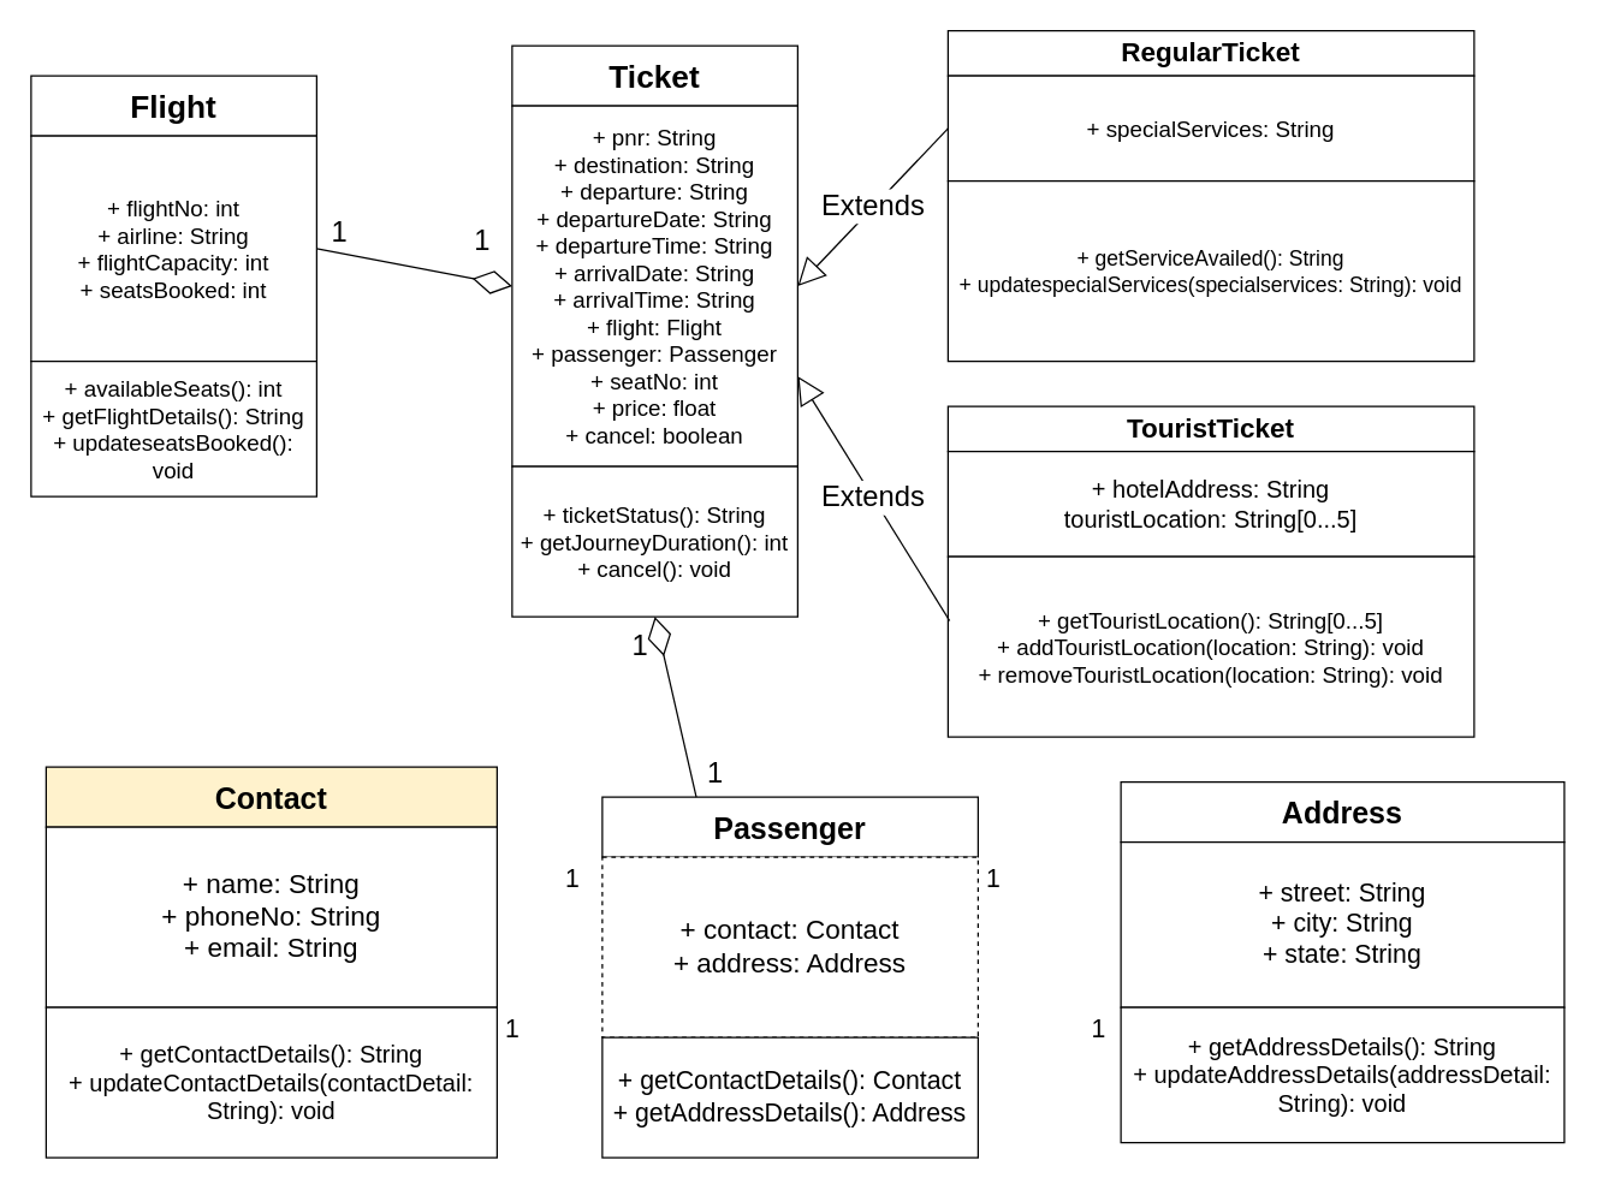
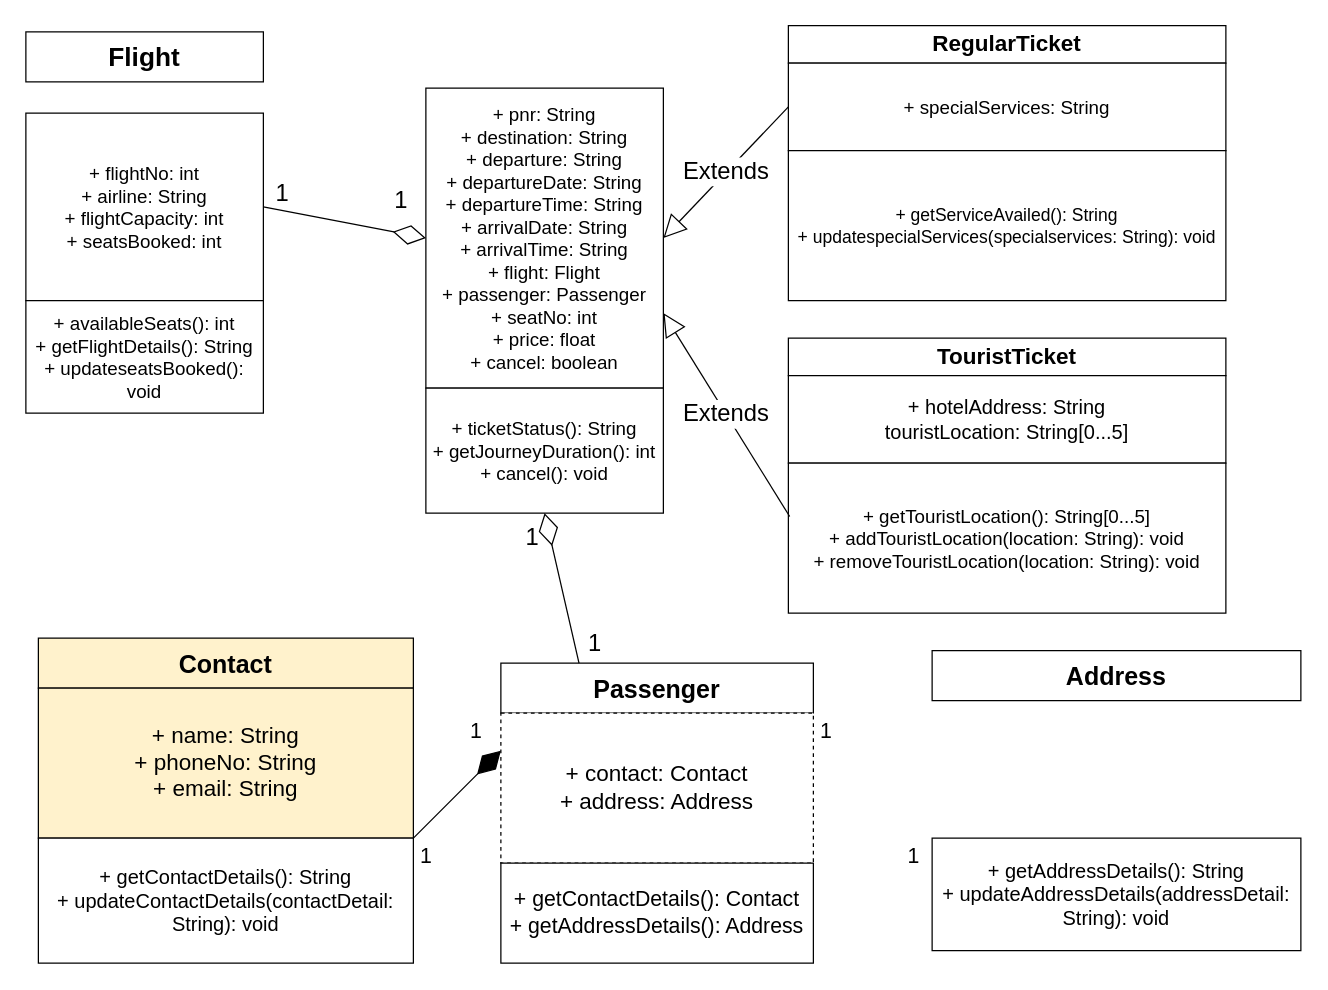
  <mxCell id="0" />
  <mxCell id="1" parent="0" />
- <mxCell id="2" value="Ticket" style="rounded=0;whiteSpace=wrap;html=1;fontSize=21;fontStyle=1" parent="1" vertex="1"><mxGeometry x="340" y="30" width="190" height="40" as="geometry" /></mxCell>
  <mxCell id="3" value="+ pnr: String&lt;br style=&quot;font-size: 15px&quot;&gt;+ destination: String&lt;br&gt;+ departure: String&lt;br&gt;+ departureDate: String&lt;br&gt;+ departureTime: String&lt;br&gt;+ arrivalDate: String&lt;br&gt;+ arrivalTime: String&lt;br&gt;+ flight: Flight&lt;br&gt;+ passenger: Passenger&lt;br&gt;+ seatNo: int&lt;br&gt;+ price: float&lt;br&gt;+ cancel: boolean" style="rounded=0;whiteSpace=wrap;html=1;fontSize=15;" parent="1" vertex="1"><mxGeometry x="340" y="70" width="190" height="240" as="geometry" /></mxCell>
- <mxCell id="4" value="Flight" style="rounded=0;whiteSpace=wrap;html=1;fontSize=21;fontStyle=1;labelBackgroundColor=default;" parent="1" vertex="1"><mxGeometry x="20" y="50" width="190" height="40" as="geometry" /></mxCell>
+ <mxCell id="4" value="Flight" style="rounded=0;whiteSpace=wrap;html=1;fontSize=21;fontStyle=1;labelBackgroundColor=default;" parent="1" vertex="1"><mxGeometry x="20" y="25" width="190" height="40" as="geometry" /></mxCell>
  <mxCell id="5" value="+ flightNo: int&lt;br&gt;+ airline: String&lt;br&gt;+ flightCapacity: int&lt;br&gt;+ seatsBooked: int" style="rounded=0;whiteSpace=wrap;html=1;fontSize=15;" parent="1" vertex="1"><mxGeometry x="20" y="90" width="190" height="150" as="geometry" /></mxCell>
  <mxCell id="6" value="+ availableSeats(): int&lt;br&gt;+ getFlightDetails(): String&lt;br&gt;+ updateseatsBooked(): void" style="rounded=0;whiteSpace=wrap;html=1;fontSize=15;" parent="1" vertex="1"><mxGeometry x="20" y="240" width="190" height="90" as="geometry" /></mxCell>
  <mxCell id="7" value="+ ticketStatus(): String&lt;br&gt;+ getJourneyDuration(): int&lt;br&gt;+ cancel(): void" style="rounded=0;whiteSpace=wrap;html=1;fontSize=15;" parent="1" vertex="1"><mxGeometry x="340" y="310" width="190" height="100" as="geometry" /></mxCell>
  <mxCell id="8" value="RegularTicket" style="rounded=0;whiteSpace=wrap;html=1;fontSize=18;fontStyle=1" parent="1" vertex="1"><mxGeometry x="630" y="20" width="350" height="30" as="geometry" /></mxCell>
  <mxCell id="9" value="+ specialServices: String&lt;br&gt;" style="rounded=0;whiteSpace=wrap;html=1;fontSize=15;" parent="1" vertex="1"><mxGeometry x="630" y="50" width="350" height="70" as="geometry" /></mxCell>
  <mxCell id="10" value="+ getServiceAvailed(): String&lt;br style=&quot;font-size: 14px;&quot;&gt;+ updatespecialServices(specialservices: String): void" style="rounded=0;whiteSpace=wrap;html=1;fontSize=14;" parent="1" vertex="1"><mxGeometry x="630" y="120" width="350" height="120" as="geometry" /></mxCell>
  <mxCell id="11" value="TouristTicket" style="rounded=0;whiteSpace=wrap;html=1;fontSize=18;fontStyle=1" parent="1" vertex="1"><mxGeometry x="630" y="270" width="350" height="30" as="geometry" /></mxCell>
  <mxCell id="12" value="+ hotelAddress: String&lt;br style=&quot;font-size: 16px;&quot;&gt;touristLocation: String[0...5]" style="rounded=0;whiteSpace=wrap;html=1;fontSize=16;" parent="1" vertex="1"><mxGeometry x="630" y="300" width="350" height="70" as="geometry" /></mxCell>
  <mxCell id="13" value="+ getTouristLocation(): String[0...5]&lt;br&gt;+ addTouristLocation(location: String): void&lt;br&gt;+ removeTouristLocation(location: String): void" style="rounded=0;whiteSpace=wrap;html=1;fontSize=15;" parent="1" vertex="1"><mxGeometry x="630" y="370" width="350" height="120" as="geometry" /></mxCell>
  <mxCell id="14" value="Passenger" style="rounded=0;whiteSpace=wrap;html=1;fontSize=20;fontStyle=1" parent="1" vertex="1"><mxGeometry x="400" y="530" width="250" height="40" as="geometry" /></mxCell>
  <mxCell id="15" value="+ contact: Contact&lt;br style=&quot;font-size: 18px;&quot;&gt;+ address: Address" style="rounded=0;whiteSpace=wrap;html=1;fontSize=18;dashed=1;" parent="1" vertex="1"><mxGeometry x="400" y="570" width="250" height="120" as="geometry" /></mxCell>
  <mxCell id="16" value="+ getContactDetails(): Contact&lt;br&gt;+ getAddressDetails(): Address" style="rounded=0;whiteSpace=wrap;html=1;fontSize=17;" parent="1" vertex="1"><mxGeometry x="400" y="690" width="250" height="80" as="geometry" /></mxCell>
  <mxCell id="17" value="Contact" style="rounded=0;whiteSpace=wrap;html=1;fontSize=20;fontStyle=1;fillColor=#fff2cc;" parent="1" vertex="1"><mxGeometry x="30" y="510" width="300" height="40" as="geometry" /></mxCell>
- <mxCell id="18" value="+ name: String&lt;br style=&quot;font-size: 18px;&quot;&gt;+ phoneNo: String&lt;br style=&quot;font-size: 18px;&quot;&gt;+ email: String" style="rounded=0;whiteSpace=wrap;html=1;fontSize=18;" parent="1" vertex="1"><mxGeometry x="30" y="550" width="300" height="120" as="geometry" /></mxCell>
+ <mxCell id="18" value="+ name: String&lt;br style=&quot;font-size: 18px;&quot;&gt;+ phoneNo: String&lt;br style=&quot;font-size: 18px;&quot;&gt;+ email: String" style="rounded=0;whiteSpace=wrap;html=1;fontSize=18;fillColor=#fff2cc;" parent="1" vertex="1"><mxGeometry x="30" y="550" width="300" height="120" as="geometry" /></mxCell>
  <mxCell id="19" value="+ getContactDetails(): String&lt;br&gt;+ updateContactDetails(contactDetail: String): void" style="rounded=0;whiteSpace=wrap;html=1;fontSize=16;" parent="1" vertex="1"><mxGeometry x="30" y="670" width="300" height="100" as="geometry" /></mxCell>
  <mxCell id="20" value="Address" style="rounded=0;whiteSpace=wrap;html=1;fontSize=20;fontStyle=1" parent="1" vertex="1"><mxGeometry x="745" y="520" width="295" height="40" as="geometry" /></mxCell>
- <mxCell id="21" value="+ street: String&lt;br style=&quot;font-size: 17px;&quot;&gt;+ city: String&lt;br style=&quot;font-size: 17px;&quot;&gt;+ state: String" style="rounded=0;whiteSpace=wrap;html=1;fontSize=17;" parent="1" vertex="1"><mxGeometry x="745" y="560" width="295" height="110" as="geometry" /></mxCell>
  <mxCell id="22" value="+ getAddressDetails(): String&lt;br&gt;+ updateAddressDetails(addressDetail: String): void" style="rounded=0;whiteSpace=wrap;html=1;fontSize=16;" parent="1" vertex="1"><mxGeometry x="745" y="670" width="295" height="90" as="geometry" /></mxCell>
+ <mxCell id="23" value="" style="endArrow=diamondThin;endFill=1;endSize=24;html=1;rounded=0;fontSize=16;strokeColor=default;exitX=1;exitY=1;exitDx=0;exitDy=0;entryX=0;entryY=0.25;entryDx=0;entryDy=0;" parent="1" source="18" target="15" edge="1"><mxGeometry width="160" relative="1" as="geometry"><mxPoint x="340" y="650" as="sourcePoint" /><mxPoint x="500" y="650" as="targetPoint" /></mxGeometry></mxCell>
  <mxCell id="24" value="1" style="text;html=1;align=center;verticalAlign=middle;resizable=0;points=[];autosize=1;strokeColor=none;fillColor=none;fontSize=17;" parent="1" vertex="1"><mxGeometry x="330" y="670" width="20" height="30" as="geometry" /></mxCell>
  <mxCell id="25" value="1" style="text;html=1;align=center;verticalAlign=middle;resizable=0;points=[];autosize=1;strokeColor=none;fillColor=none;fontSize=17;" parent="1" vertex="1"><mxGeometry x="370" y="570" width="20" height="30" as="geometry" /></mxCell>
  <mxCell id="26" value="1" style="text;html=1;align=center;verticalAlign=middle;resizable=0;points=[];autosize=1;strokeColor=none;fillColor=none;fontSize=17;" parent="1" vertex="1"><mxGeometry x="650" y="570" width="20" height="30" as="geometry" /></mxCell>
  <mxCell id="27" value="1" style="text;html=1;align=center;verticalAlign=middle;resizable=0;points=[];autosize=1;strokeColor=none;fillColor=none;fontSize=17;" parent="1" vertex="1"><mxGeometry x="720" y="670" width="20" height="30" as="geometry" /></mxCell>
  <mxCell id="28" value="" style="endArrow=diamondThin;endFill=0;endSize=24;html=1;rounded=0;fontSize=19;strokeColor=default;entryX=0.5;entryY=1;entryDx=0;entryDy=0;exitX=0.25;exitY=0;exitDx=0;exitDy=0;" parent="1" source="14" target="7" edge="1"><mxGeometry width="160" relative="1" as="geometry"><mxPoint x="360" y="490" as="sourcePoint" /><mxPoint x="520" y="490" as="targetPoint" /></mxGeometry></mxCell>
  <mxCell id="29" value="1" style="text;html=1;align=center;verticalAlign=middle;resizable=0;points=[];autosize=1;strokeColor=none;fillColor=none;fontSize=19;" parent="1" vertex="1"><mxGeometry x="410" y="415" width="30" height="30" as="geometry" /></mxCell>
  <mxCell id="30" value="1" style="text;html=1;align=center;verticalAlign=middle;resizable=0;points=[];autosize=1;strokeColor=none;fillColor=none;fontSize=19;" parent="1" vertex="1"><mxGeometry x="460" y="500" width="30" height="30" as="geometry" /></mxCell>
  <mxCell id="31" value="" style="endArrow=diamondThin;endFill=0;endSize=24;html=1;rounded=0;fontSize=19;strokeColor=default;entryX=0;entryY=0.5;entryDx=0;entryDy=0;exitX=1;exitY=0.5;exitDx=0;exitDy=0;" parent="1" source="5" target="3" edge="1"><mxGeometry width="160" relative="1" as="geometry"><mxPoint x="170" y="390" as="sourcePoint" /><mxPoint x="330" y="390" as="targetPoint" /></mxGeometry></mxCell>
  <mxCell id="32" value="1" style="text;html=1;align=center;verticalAlign=middle;resizable=0;points=[];autosize=1;strokeColor=none;fillColor=none;fontSize=19;" parent="1" vertex="1"><mxGeometry x="210" y="140" width="30" height="30" as="geometry" /></mxCell>
  <mxCell id="33" value="1" style="text;html=1;align=center;verticalAlign=middle;resizable=0;points=[];autosize=1;strokeColor=none;fillColor=none;fontSize=19;" parent="1" vertex="1"><mxGeometry x="305" y="145" width="30" height="30" as="geometry" /></mxCell>
  <mxCell id="34" value="Extends" style="endArrow=block;endSize=16;endFill=0;html=1;rounded=0;fontSize=19;strokeColor=default;entryX=1;entryY=0.5;entryDx=0;entryDy=0;exitX=0;exitY=0.5;exitDx=0;exitDy=0;" parent="1" source="9" target="3" edge="1"><mxGeometry width="160" relative="1" as="geometry"><mxPoint x="100" y="400" as="sourcePoint" /><mxPoint x="260" y="400" as="targetPoint" /></mxGeometry></mxCell>
  <mxCell id="35" value="Extends" style="endArrow=block;endSize=16;endFill=0;html=1;rounded=0;fontSize=19;strokeColor=default;entryX=1;entryY=0.75;entryDx=0;entryDy=0;exitX=0.003;exitY=0.356;exitDx=0;exitDy=0;exitPerimeter=0;" parent="1" source="13" target="3" edge="1"><mxGeometry width="160" relative="1" as="geometry"><mxPoint x="560" y="360" as="sourcePoint" /><mxPoint x="720" y="360" as="targetPoint" /></mxGeometry></mxCell>
